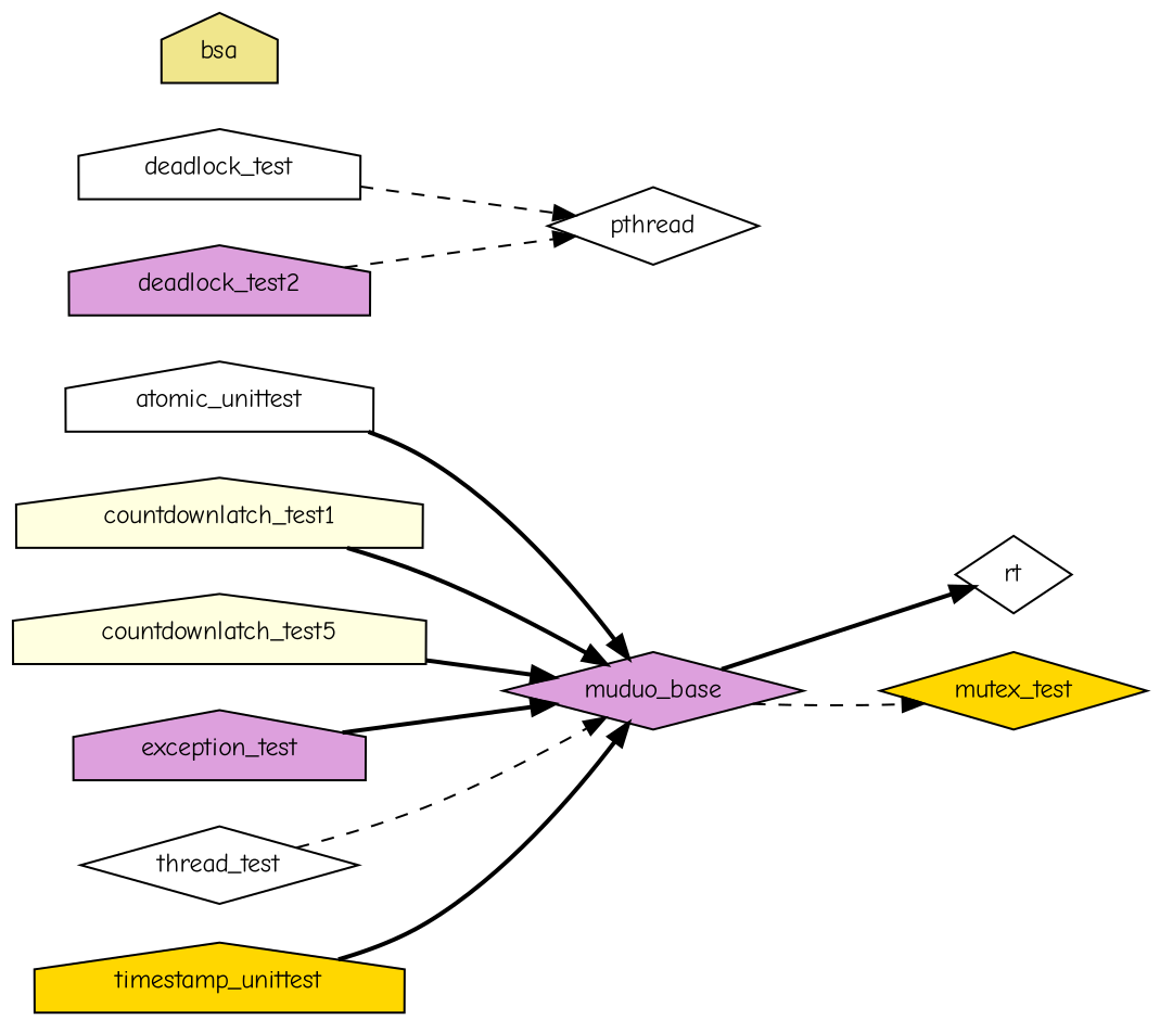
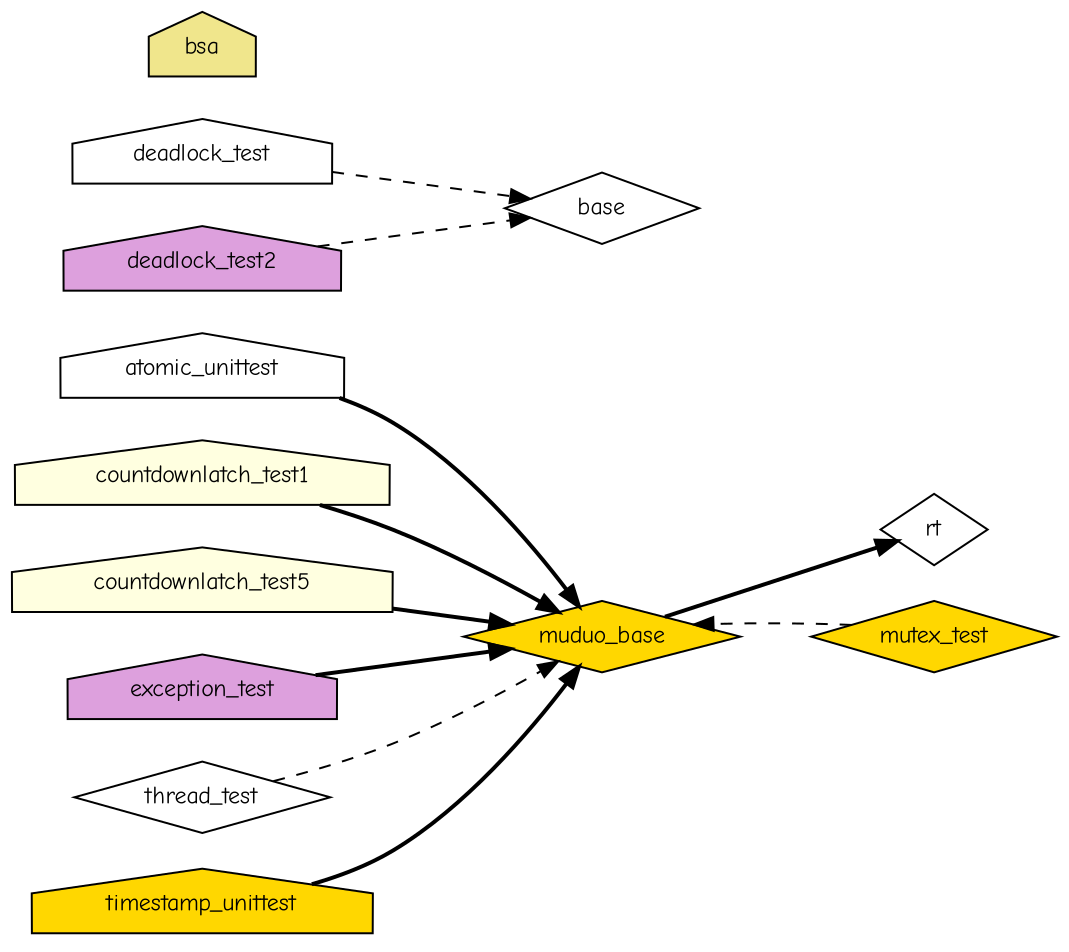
  digraph {
    fontname="Comic Neue"
    rankdir=LR
    node [fillcolor=white fontname="Comic Neue" fontsize=12 shape=house style=filled]
    edge [fontname="Comic Neue" style=bold]
    n1 [label=atomic_unittest]
-   n2 [fillcolor=plum label=muduo_base shape=diamond]
+   n2 [fillcolor=gold label=muduo_base shape=diamond]
    n3 [label=rt shape=diamond]
-   n4 [label=pthread shape=diamond]
+   n4 [label=base shape=diamond]
    n5 [fillcolor=khaki label=bsa]
    n6 [fillcolor=lightyellow label=countdownlatch_test1]
    n7 [fillcolor=lightyellow label=countdownlatch_test5]
    n8 [label=deadlock_test]
    n9 [fillcolor=plum label=deadlock_test2]
    n10 [fillcolor=plum label=exception_test]
    n11 [fillcolor=gold label=mutex_test shape=diamond]
    n12 [label=thread_test shape=diamond]
    n13 [fillcolor=gold label=timestamp_unittest]
    n1 -> n2
    n2 -> n3
    n6 -> n2
    n7 -> n2
    n8 -> n4 [style=dashed]
    n9 -> n4 [style=dashed]
    n10 -> n2
-   n2 -> n11 [style=dashed]
+   n11 -> n2 [style=dashed]
    n12 -> n2 [style=dashed]
    n13 -> n2
  }
